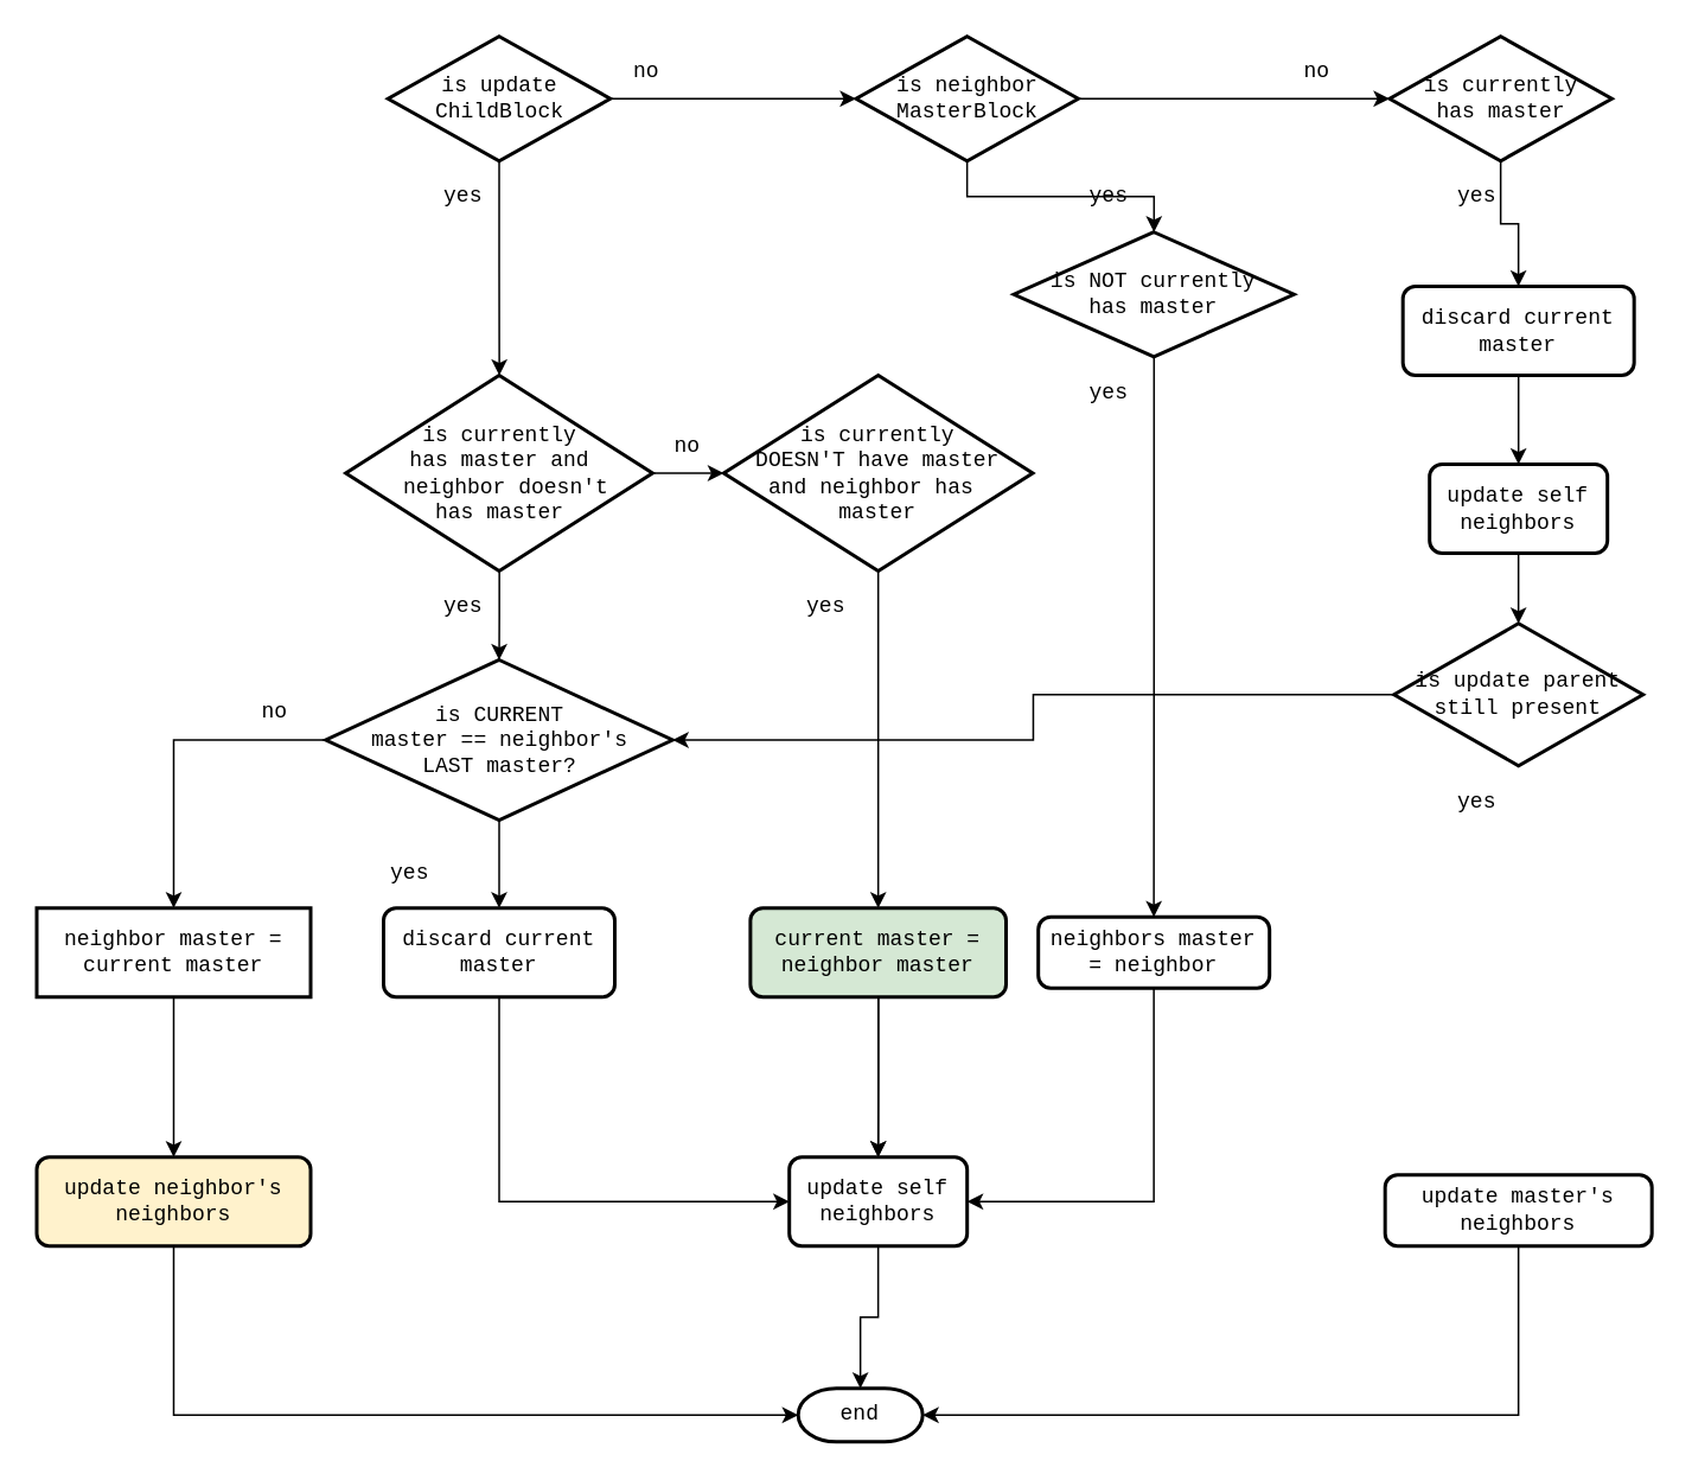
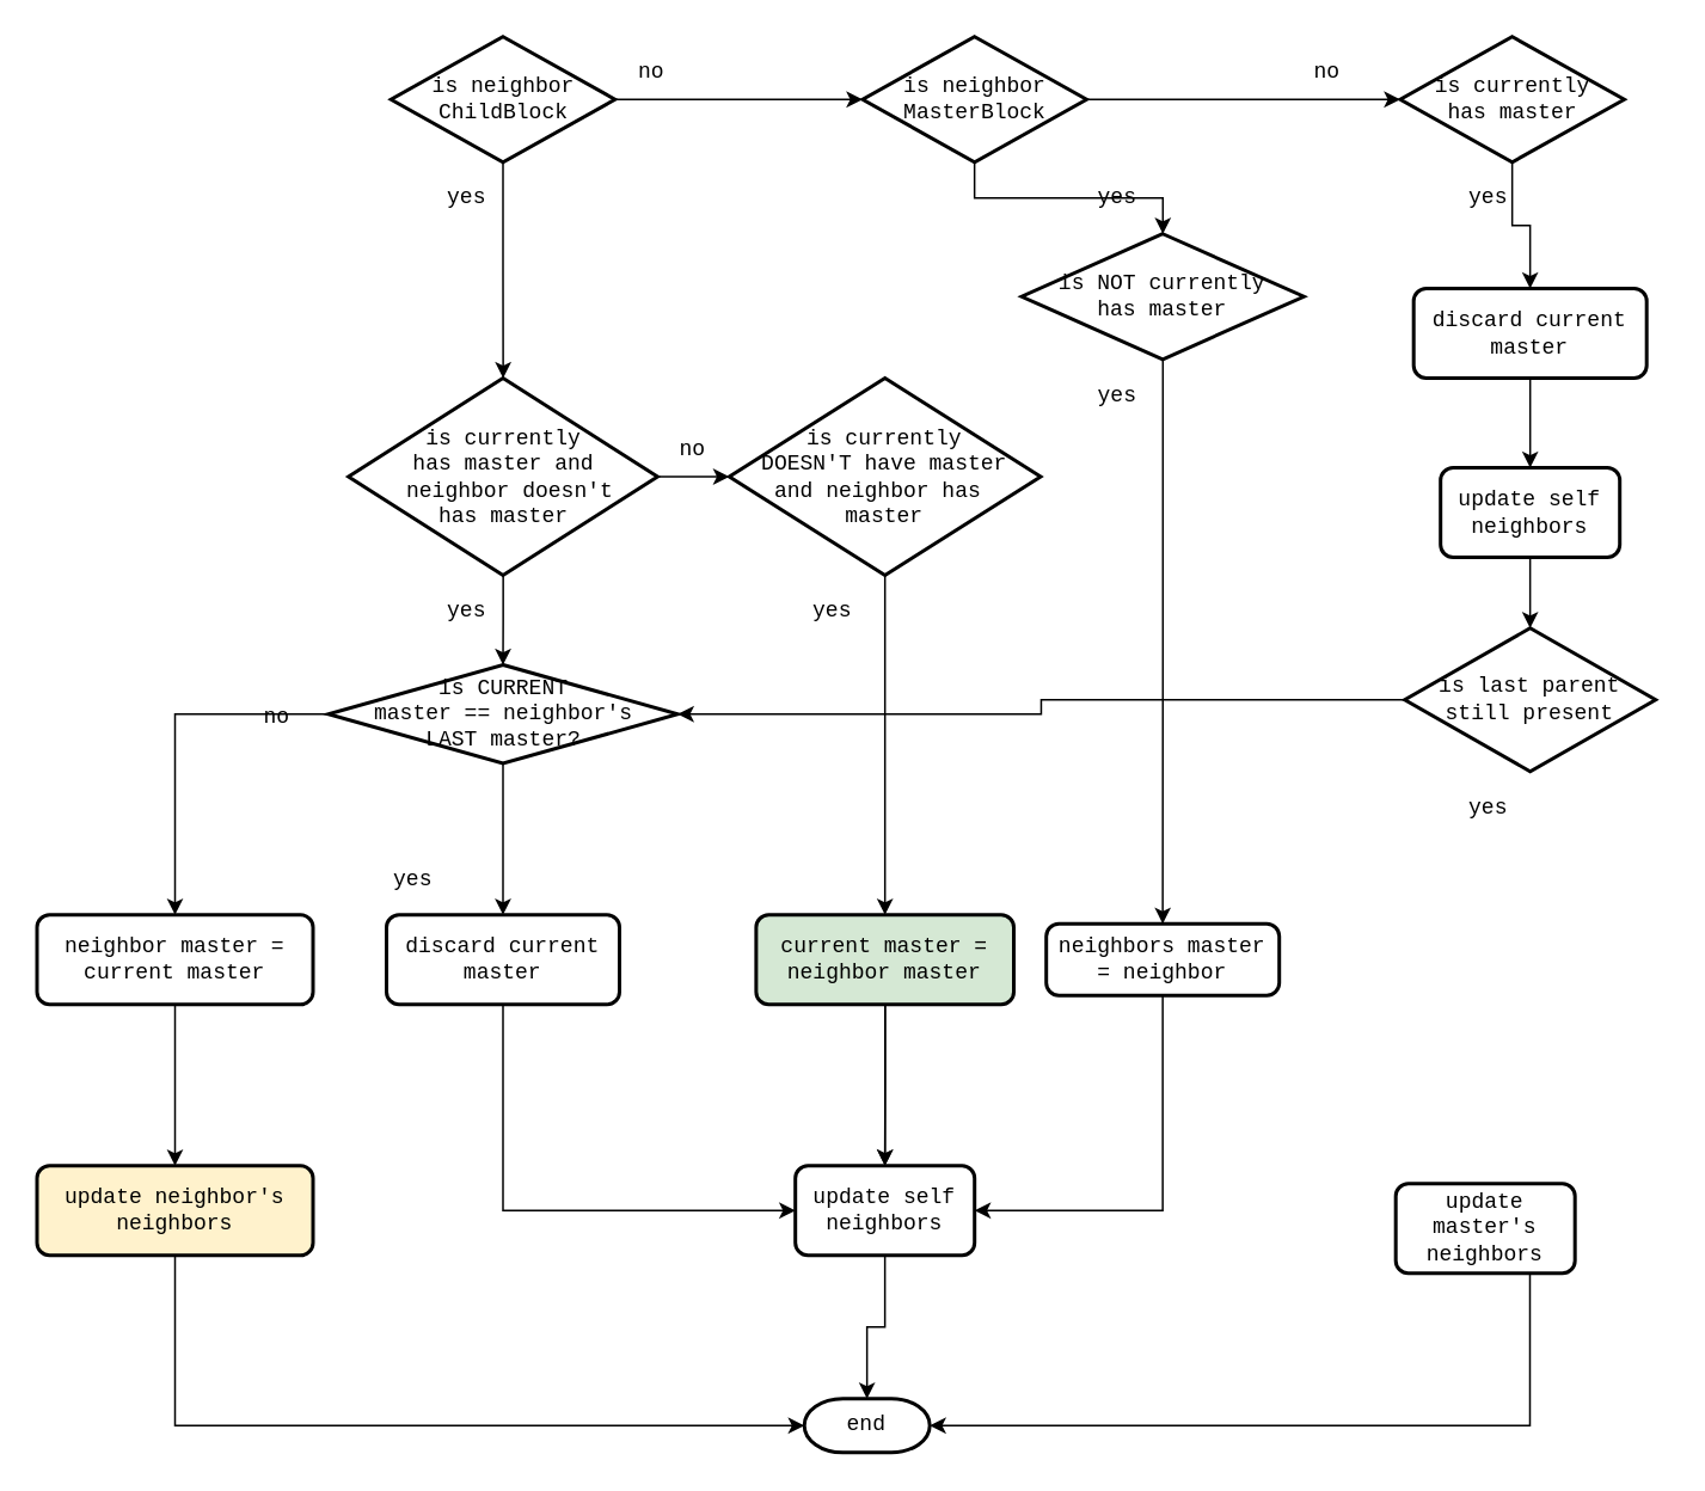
  <mxCell id="0" />
  <mxCell id="1" parent="0" />
  <mxCell id="2" value="" style="edgeStyle=orthogonalEdgeStyle;rounded=0;orthogonalLoop=1;jettySize=auto;html=1;fontFamily=Courier New;" edge="1" parent="1" source="4" target="7"><mxGeometry relative="1" as="geometry" /></mxCell>
  <mxCell id="3" style="edgeStyle=orthogonalEdgeStyle;rounded=0;orthogonalLoop=1;jettySize=auto;html=1;entryX=0;entryY=0.5;entryDx=0;entryDy=0;entryPerimeter=0;fontFamily=Courier New;" edge="1" parent="1" source="4" target="15"><mxGeometry relative="1" as="geometry" /></mxCell>
- <mxCell id="4" value="is update&lt;br&gt;ChildBlock" style="strokeWidth=2;html=1;shape=mxgraph.flowchart.decision;whiteSpace=wrap;fontFamily=Courier New;" vertex="1" parent="1"><mxGeometry x="217.5" y="20" width="125" height="70" as="geometry" /></mxCell>
+ <mxCell id="4" value="is neighbor&lt;br&gt;ChildBlock" style="strokeWidth=2;html=1;shape=mxgraph.flowchart.decision;whiteSpace=wrap;fontFamily=Courier New;" vertex="1" parent="1"><mxGeometry x="217.5" y="20" width="125" height="70" as="geometry" /></mxCell>
  <mxCell id="5" value="" style="edgeStyle=orthogonalEdgeStyle;rounded=0;orthogonalLoop=1;jettySize=auto;html=1;fontFamily=Courier New;" edge="1" parent="1" source="7" target="12"><mxGeometry relative="1" as="geometry" /></mxCell>
  <mxCell id="6" value="" style="edgeStyle=orthogonalEdgeStyle;rounded=0;orthogonalLoop=1;jettySize=auto;html=1;fontFamily=Courier New;" edge="1" parent="1" source="7" target="9"><mxGeometry relative="1" as="geometry" /></mxCell>
  <mxCell id="7" value="is currently&lt;br&gt;has master and&lt;br&gt;&amp;nbsp;neighbor doesn't &lt;br&gt;has master" style="strokeWidth=2;html=1;shape=mxgraph.flowchart.decision;whiteSpace=wrap;fontFamily=Courier New;" vertex="1" parent="1"><mxGeometry x="193.75" y="210.5" width="172.5" height="110" as="geometry" /></mxCell>
  <mxCell id="8" value="" style="edgeStyle=orthogonalEdgeStyle;rounded=0;orthogonalLoop=1;jettySize=auto;html=1;fontFamily=Courier New;" edge="1" parent="1" source="9" target="41"><mxGeometry relative="1" as="geometry" /></mxCell>
  <mxCell id="9" value="is currently &lt;br&gt;DOESN'T have master&lt;br&gt;and neighbor has&amp;nbsp;&lt;br&gt;master" style="strokeWidth=2;html=1;shape=mxgraph.flowchart.decision;whiteSpace=wrap;fontFamily=Courier New;" vertex="1" parent="1"><mxGeometry x="406.25" y="210.5" width="173.75" height="110" as="geometry" /></mxCell>
  <mxCell id="10" value="" style="edgeStyle=orthogonalEdgeStyle;rounded=0;orthogonalLoop=1;jettySize=auto;html=1;fontFamily=Courier New;" edge="1" parent="1" source="12" target="27"><mxGeometry relative="1" as="geometry" /></mxCell>
  <mxCell id="11" value="" style="edgeStyle=orthogonalEdgeStyle;rounded=0;orthogonalLoop=1;jettySize=auto;html=1;fontFamily=Courier New;" edge="1" parent="1" source="12" target="24"><mxGeometry relative="1" as="geometry" /></mxCell>
- <mxCell id="12" value="is CURRENT&lt;br&gt;master == neighbor's&lt;br&gt;LAST master?" style="strokeWidth=2;html=1;shape=mxgraph.flowchart.decision;whiteSpace=wrap;fontFamily=Courier New;" vertex="1" parent="1"><mxGeometry x="182.5" y="370.5" width="195" height="90" as="geometry" /></mxCell>
+ <mxCell id="12" value="is CURRENT&lt;br&gt;master == neighbor's&lt;br&gt;LAST master?" style="strokeWidth=2;html=1;shape=mxgraph.flowchart.decision;whiteSpace=wrap;fontFamily=Courier New;" vertex="1" parent="1"><mxGeometry x="182.5" y="370.5" width="195" height="55" as="geometry" /></mxCell>
  <mxCell id="13" value="" style="edgeStyle=orthogonalEdgeStyle;rounded=0;orthogonalLoop=1;jettySize=auto;html=1;fontFamily=Courier New;" edge="1" parent="1" source="15" target="19"><mxGeometry relative="1" as="geometry" /></mxCell>
  <mxCell id="14" value="" style="edgeStyle=orthogonalEdgeStyle;rounded=0;orthogonalLoop=1;jettySize=auto;html=1;fontFamily=Courier New;" edge="1" parent="1" source="15" target="17"><mxGeometry relative="1" as="geometry" /></mxCell>
  <mxCell id="15" value="is neighbor&lt;br&gt;MasterBlock" style="strokeWidth=2;html=1;shape=mxgraph.flowchart.decision;whiteSpace=wrap;fontFamily=Courier New;" vertex="1" parent="1"><mxGeometry x="480.63" y="20" width="125" height="70" as="geometry" /></mxCell>
  <mxCell id="16" value="" style="edgeStyle=orthogonalEdgeStyle;rounded=0;orthogonalLoop=1;jettySize=auto;html=1;fontFamily=Courier New;" edge="1" parent="1" source="17" target="44"><mxGeometry relative="1" as="geometry" /></mxCell>
  <mxCell id="17" value="is currently&lt;br&gt;has master" style="strokeWidth=2;html=1;shape=mxgraph.flowchart.decision;whiteSpace=wrap;fontFamily=Courier New;" vertex="1" parent="1"><mxGeometry x="780.63" y="20" width="125" height="70" as="geometry" /></mxCell>
  <mxCell id="18" value="" style="edgeStyle=orthogonalEdgeStyle;rounded=0;orthogonalLoop=1;jettySize=auto;html=1;fontFamily=Courier New;" edge="1" parent="1" source="19" target="37"><mxGeometry relative="1" as="geometry" /></mxCell>
  <mxCell id="19" value="is NOT currently&lt;br&gt;has master" style="strokeWidth=2;html=1;shape=mxgraph.flowchart.decision;whiteSpace=wrap;fontFamily=Courier New;" vertex="1" parent="1"><mxGeometry x="569.38" y="130" width="157.5" height="70" as="geometry" /></mxCell>
  <mxCell id="20" value="no" style="text;html=1;strokeColor=none;fillColor=none;align=center;verticalAlign=middle;whiteSpace=wrap;rounded=0;fontFamily=Courier New;" vertex="1" parent="1"><mxGeometry x="342.5" y="30" width="40" height="20" as="geometry" /></mxCell>
  <mxCell id="21" value="yes" style="text;html=1;strokeColor=none;fillColor=none;align=center;verticalAlign=middle;whiteSpace=wrap;rounded=0;fontFamily=Courier New;" vertex="1" parent="1"><mxGeometry x="240" y="330.5" width="40" height="20" as="geometry" /></mxCell>
  <mxCell id="22" value="yes" style="text;html=1;strokeColor=none;fillColor=none;align=center;verticalAlign=middle;whiteSpace=wrap;rounded=0;fontFamily=Courier New;" vertex="1" parent="1"><mxGeometry x="240" y="100" width="40" height="20" as="geometry" /></mxCell>
  <mxCell id="23" style="edgeStyle=orthogonalEdgeStyle;rounded=0;orthogonalLoop=1;jettySize=auto;html=1;entryX=0;entryY=0.5;entryDx=0;entryDy=0;fontFamily=Courier New;" edge="1" parent="1" source="24" target="40"><mxGeometry relative="1" as="geometry"><Array as="points"><mxPoint x="280" y="675" /></Array></mxGeometry></mxCell>
  <mxCell id="24" value="discard current master" style="rounded=1;whiteSpace=wrap;html=1;absoluteArcSize=1;arcSize=14;strokeWidth=2;fontFamily=Courier New;" vertex="1" parent="1"><mxGeometry x="215" y="510" width="130" height="50" as="geometry" /></mxCell>
  <mxCell id="25" value="yes" style="text;html=1;strokeColor=none;fillColor=none;align=center;verticalAlign=middle;whiteSpace=wrap;rounded=0;fontFamily=Courier New;" vertex="1" parent="1"><mxGeometry x="210" y="480.5" width="40" height="20" as="geometry" /></mxCell>
  <mxCell id="26" value="" style="edgeStyle=orthogonalEdgeStyle;rounded=0;orthogonalLoop=1;jettySize=auto;html=1;fontFamily=Courier New;" edge="1" parent="1" source="27" target="29"><mxGeometry relative="1" as="geometry" /></mxCell>
- <mxCell id="27" value="neighbor master = current master" style="whiteSpace=wrap;html=1;absoluteArcSize=1;arcSize=14;strokeWidth=2;fontFamily=Courier New;rounded=0;" vertex="1" parent="1"><mxGeometry x="20" y="510" width="154" height="50" as="geometry" /></mxCell>
+ <mxCell id="27" value="neighbor master = current master" style="rounded=1;whiteSpace=wrap;html=1;absoluteArcSize=1;arcSize=14;strokeWidth=2;fontFamily=Courier New;" vertex="1" parent="1"><mxGeometry x="20" y="510" width="154" height="50" as="geometry" /></mxCell>
  <mxCell id="28" style="edgeStyle=orthogonalEdgeStyle;rounded=0;orthogonalLoop=1;jettySize=auto;html=1;entryX=0;entryY=0.5;entryDx=0;entryDy=0;entryPerimeter=0;fontFamily=Courier New;" edge="1" parent="1" source="29" target="51"><mxGeometry relative="1" as="geometry"><Array as="points"><mxPoint x="97" y="795" /></Array></mxGeometry></mxCell>
  <mxCell id="29" value="update neighbor's neighbors" style="rounded=1;whiteSpace=wrap;html=1;absoluteArcSize=1;arcSize=14;strokeWidth=2;fontFamily=Courier New;fillColor=#fff2cc;" vertex="1" parent="1"><mxGeometry x="20" y="650" width="154" height="50" as="geometry" /></mxCell>
  <mxCell id="30" value="no" style="text;html=1;strokeColor=none;fillColor=none;align=center;verticalAlign=middle;whiteSpace=wrap;rounded=0;fontFamily=Courier New;" vertex="1" parent="1"><mxGeometry x="134" y="390" width="40" height="20" as="geometry" /></mxCell>
  <mxCell id="31" value="no" style="text;html=1;strokeColor=none;fillColor=none;align=center;verticalAlign=middle;whiteSpace=wrap;rounded=0;fontFamily=Courier New;" vertex="1" parent="1"><mxGeometry x="366.25" y="240.5" width="40" height="20" as="geometry" /></mxCell>
  <mxCell id="32" style="edgeStyle=orthogonalEdgeStyle;rounded=0;orthogonalLoop=1;jettySize=auto;html=1;entryX=0.5;entryY=0;entryDx=0;entryDy=0;fontFamily=Courier New;" edge="1" parent="1" source="41" target="40"><mxGeometry relative="1" as="geometry" /></mxCell>
  <mxCell id="33" value="yes" style="text;html=1;strokeColor=none;fillColor=none;align=center;verticalAlign=middle;whiteSpace=wrap;rounded=0;fontFamily=Courier New;" vertex="1" parent="1"><mxGeometry x="444" y="330.5" width="40" height="20" as="geometry" /></mxCell>
  <mxCell id="34" value="yes" style="text;html=1;strokeColor=none;fillColor=none;align=center;verticalAlign=middle;whiteSpace=wrap;rounded=0;fontFamily=Courier New;" vertex="1" parent="1"><mxGeometry x="603.13" y="100" width="40" height="20" as="geometry" /></mxCell>
  <mxCell id="35" style="edgeStyle=orthogonalEdgeStyle;rounded=0;orthogonalLoop=1;jettySize=auto;html=1;fontFamily=Courier New;" edge="1" parent="1" source="41" target="40"><mxGeometry relative="1" as="geometry" /></mxCell>
  <mxCell id="36" style="edgeStyle=orthogonalEdgeStyle;rounded=0;orthogonalLoop=1;jettySize=auto;html=1;entryX=1;entryY=0.5;entryDx=0;entryDy=0;fontFamily=Courier New;" edge="1" parent="1" source="37" target="40"><mxGeometry relative="1" as="geometry"><Array as="points"><mxPoint x="648" y="675" /></Array></mxGeometry></mxCell>
  <mxCell id="37" value="neighbors master = neighbor" style="rounded=1;whiteSpace=wrap;html=1;absoluteArcSize=1;arcSize=14;strokeWidth=2;fontFamily=Courier New;" vertex="1" parent="1"><mxGeometry x="583.13" y="515" width="130" height="40" as="geometry" /></mxCell>
  <mxCell id="38" value="yes" style="text;html=1;strokeColor=none;fillColor=none;align=center;verticalAlign=middle;whiteSpace=wrap;rounded=0;fontFamily=Courier New;" vertex="1" parent="1"><mxGeometry x="603.13" y="210.5" width="40" height="20" as="geometry" /></mxCell>
  <mxCell id="39" style="edgeStyle=orthogonalEdgeStyle;rounded=0;orthogonalLoop=1;jettySize=auto;html=1;fontFamily=Courier New;" edge="1" parent="1" source="40" target="51"><mxGeometry relative="1" as="geometry" /></mxCell>
  <mxCell id="40" value="update self neighbors" style="rounded=1;whiteSpace=wrap;html=1;absoluteArcSize=1;arcSize=14;strokeWidth=2;fontFamily=Courier New;" vertex="1" parent="1"><mxGeometry x="443.13" y="650" width="100" height="50" as="geometry" /></mxCell>
  <mxCell id="41" value="current master = neighbor master" style="rounded=1;whiteSpace=wrap;html=1;absoluteArcSize=1;arcSize=14;strokeWidth=2;fontFamily=Courier New;fillColor=#d5e8d4;" vertex="1" parent="1"><mxGeometry x="421.25" y="510" width="143.75" height="50" as="geometry" /></mxCell>
  <mxCell id="42" value="no" style="text;html=1;strokeColor=none;fillColor=none;align=center;verticalAlign=middle;whiteSpace=wrap;rounded=0;fontFamily=Courier New;" vertex="1" parent="1"><mxGeometry x="720" y="30" width="40" height="20" as="geometry" /></mxCell>
  <mxCell id="43" style="edgeStyle=orthogonalEdgeStyle;rounded=0;orthogonalLoop=1;jettySize=auto;html=1;fontFamily=Courier New;" edge="1" parent="1" source="44" target="53"><mxGeometry relative="1" as="geometry" /></mxCell>
  <mxCell id="44" value="discard current master" style="rounded=1;whiteSpace=wrap;html=1;absoluteArcSize=1;arcSize=14;strokeWidth=2;fontFamily=Courier New;" vertex="1" parent="1"><mxGeometry x="788.13" y="160.5" width="130" height="50" as="geometry" /></mxCell>
  <mxCell id="45" value="yes" style="text;html=1;strokeColor=none;fillColor=none;align=center;verticalAlign=middle;whiteSpace=wrap;rounded=0;fontFamily=Courier New;" vertex="1" parent="1"><mxGeometry x="810" y="100" width="40" height="20" as="geometry" /></mxCell>
  <mxCell id="46" style="edgeStyle=orthogonalEdgeStyle;rounded=0;orthogonalLoop=1;jettySize=auto;html=1;fontFamily=Courier New;" edge="1" parent="1" source="47" target="12"><mxGeometry relative="1" as="geometry" /></mxCell>
- <mxCell id="47" value="is update parent still present" style="strokeWidth=2;html=1;shape=mxgraph.flowchart.decision;whiteSpace=wrap;fontFamily=Courier New;" vertex="1" parent="1"><mxGeometry x="783.13" y="350" width="140" height="80" as="geometry" /></mxCell>
+ <mxCell id="47" value="is last parent still present" style="strokeWidth=2;html=1;shape=mxgraph.flowchart.decision;whiteSpace=wrap;fontFamily=Courier New;" vertex="1" parent="1"><mxGeometry x="783.13" y="350" width="140" height="80" as="geometry" /></mxCell>
  <mxCell id="48" style="edgeStyle=orthogonalEdgeStyle;rounded=0;orthogonalLoop=1;jettySize=auto;html=1;entryX=1;entryY=0.5;entryDx=0;entryDy=0;entryPerimeter=0;fontFamily=Courier New;" edge="1" parent="1" source="49" target="51"><mxGeometry relative="1" as="geometry"><Array as="points"><mxPoint x="853" y="795" /></Array></mxGeometry></mxCell>
- <mxCell id="49" value="update master's neighbors" style="rounded=1;whiteSpace=wrap;html=1;absoluteArcSize=1;arcSize=14;strokeWidth=2;fontFamily=Courier New;" vertex="1" parent="1"><mxGeometry x="778.13" y="660" width="150" height="40" as="geometry" /></mxCell>
+ <mxCell id="49" value="update master's neighbors" style="rounded=1;whiteSpace=wrap;html=1;absoluteArcSize=1;arcSize=14;strokeWidth=2;fontFamily=Courier New;" vertex="1" parent="1"><mxGeometry x="778.13" y="660" width="100" height="50" as="geometry" /></mxCell>
  <mxCell id="50" value="yes" style="text;html=1;strokeColor=none;fillColor=none;align=center;verticalAlign=middle;whiteSpace=wrap;rounded=0;fontFamily=Courier New;" vertex="1" parent="1"><mxGeometry x="810" y="440.5" width="40" height="20" as="geometry" /></mxCell>
  <mxCell id="51" value="end" style="strokeWidth=2;html=1;shape=mxgraph.flowchart.terminator;whiteSpace=wrap;fontFamily=Courier New;" vertex="1" parent="1"><mxGeometry x="448.13" y="780" width="70" height="30" as="geometry" /></mxCell>
  <mxCell id="52" style="edgeStyle=orthogonalEdgeStyle;rounded=0;orthogonalLoop=1;jettySize=auto;html=1;fontFamily=Courier New;" edge="1" parent="1" source="53" target="47"><mxGeometry relative="1" as="geometry" /></mxCell>
  <mxCell id="53" value="update self neighbors" style="rounded=1;whiteSpace=wrap;html=1;absoluteArcSize=1;arcSize=14;strokeWidth=2;fontFamily=Courier New;" vertex="1" parent="1"><mxGeometry x="803.13" y="260.5" width="100" height="50" as="geometry" /></mxCell>
